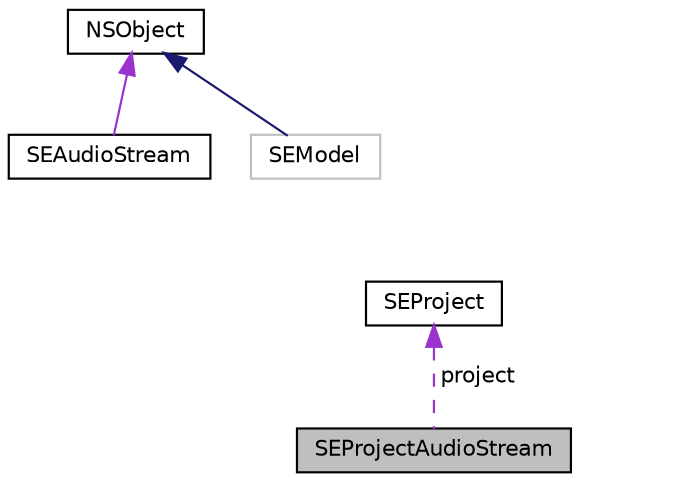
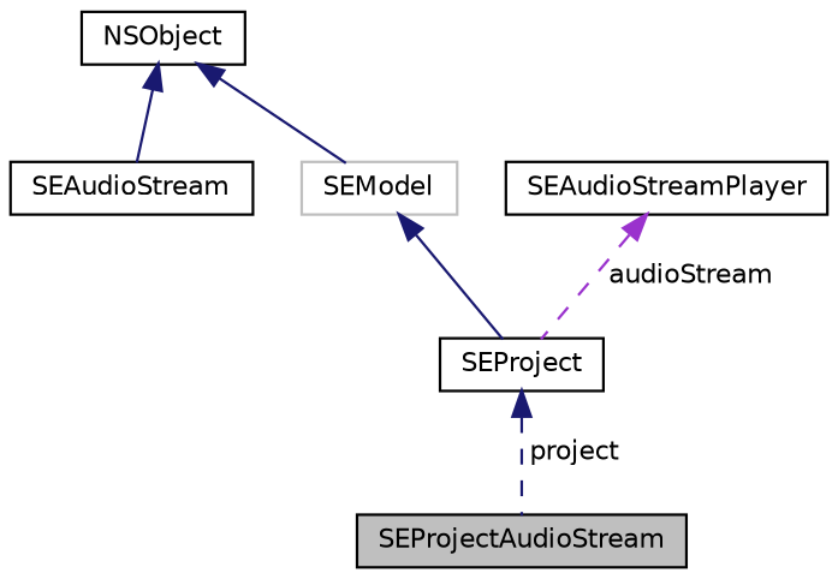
  digraph {
    node [color=black fillcolor=white fontname=Helvetica fontsize=10 shape=record style=filled]
    edge [color=midnightblue dir=back fontname=Helvetica fontsize=10 labelfontname=Helvetica labelfontsize=10 style=solid]
    n1 [fillcolor=grey75 fontcolor=black height=0.2 label=SEProjectAudioStream width=0.4]
    n2 [height=0.2 label=SEAudioStream width=0.4]
    n3 [height=0.2 label=NSObject width=0.4]
    n4 [color=grey75 height=0.2 label=SEModel width=0.4]
+   n5 [height=0.2 label=SEAudioStreamPlayer width=0.4]
    n6 [height=0.2 label=SEProject width=0.4]
-   n3 -> n2 [color=darkorchid3]
+   n3 -> n2
    n3 -> n4
-   n6 -> n1 [color=darkorchid3 label=" project" style=dashed]
+   n4 -> n6
+   n5 -> n6 [color=darkorchid3 label=" audioStream" style=dashed]
+   n6 -> n1 [label=" project" style=dashed]
  }
